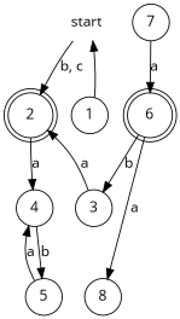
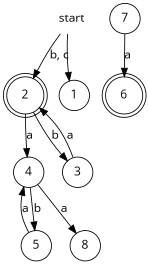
  digraph {
    fontname="Open Sans"
    rankdir=TB
    node [fontname="Open Sans" shape=circle]
    edge [fontname="Open Sans"]
    start [shape=none]
    1
    2 [shape=doublecircle]
    3
    4
    5
    6 [shape=doublecircle]
    8
    7
-   1 -> start
+   start -> 1
    start -> 2 [label="b, c"]
-   6 -> 3 [label=b]
+   2 -> 3 [label=b]
    2 -> 4 [label=a]
    3 -> 2 [label=a]
    4 -> 5 [label=b]
    5 -> 4 [label=a]
-   6 -> 8 [label=a]
+   4 -> 8 [label=a]
    7 -> 6 [label=a]
  }
